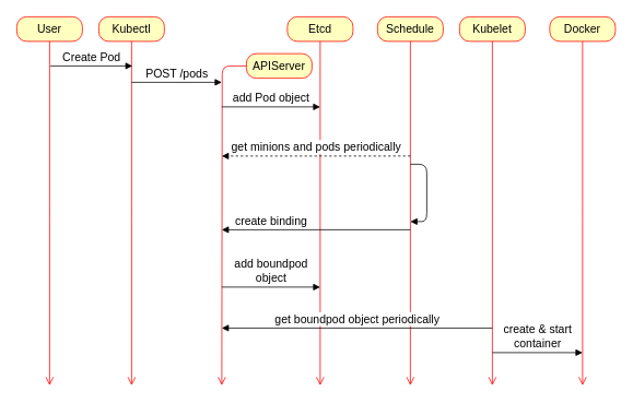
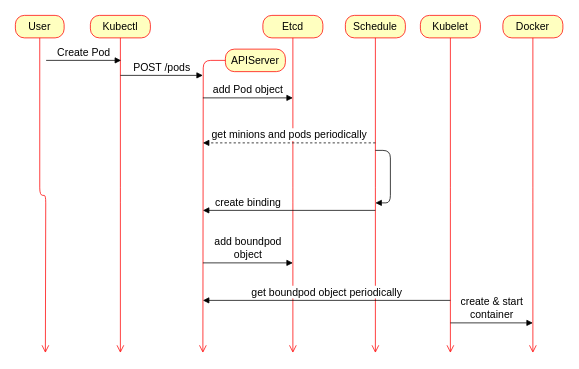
  <mxCell id="0" />
  <mxCell id="1" parent="0" />
- <mxCell id="2" value="&lt;font style=&quot;font-size: 14px&quot;&gt;User&lt;/font&gt;" style="rounded=1;whiteSpace=wrap;html=1;arcSize=40;fontColor=#000000;fillColor=#ffffc0;strokeColor=#ff0000;" vertex="1" parent="1"><mxGeometry x="20" y="20" width="80" height="30" as="geometry" /></mxCell>
+ <mxCell id="2" value="&lt;font style=&quot;font-size: 14px&quot;&gt;User&lt;/font&gt;" style="rounded=1;whiteSpace=wrap;html=1;arcSize=40;fontColor=#000000;fillColor=#ffffc0;strokeColor=#ff0000;" vertex="1" parent="1"><mxGeometry x="20" y="20" width="65" height="30" as="geometry" /></mxCell>
  <mxCell id="3" value="" style="edgeStyle=orthogonalEdgeStyle;html=1;verticalAlign=bottom;endArrow=open;endSize=8;strokeColor=#ff0000;" edge="1" source="2" parent="1"><mxGeometry relative="1" as="geometry"><mxPoint x="60" y="470" as="targetPoint" /></mxGeometry></mxCell>
  <mxCell id="4" value="&lt;font style=&quot;font-size: 14px&quot;&gt;Kubectl&lt;/font&gt;" style="rounded=1;whiteSpace=wrap;html=1;arcSize=40;fontColor=#000000;fillColor=#ffffc0;strokeColor=#ff0000;" vertex="1" parent="1"><mxGeometry x="120" y="20" width="80" height="30" as="geometry" /></mxCell>
  <mxCell id="5" value="" style="edgeStyle=orthogonalEdgeStyle;html=1;verticalAlign=bottom;endArrow=open;endSize=8;strokeColor=#ff0000;" edge="1" parent="1" source="4"><mxGeometry relative="1" as="geometry"><mxPoint x="160" y="470" as="targetPoint" /></mxGeometry></mxCell>
  <mxCell id="6" value="&lt;font style=&quot;font-size: 14px&quot;&gt;APIServer&lt;/font&gt;" style="rounded=1;whiteSpace=wrap;html=1;arcSize=40;fontColor=#000000;fillColor=#ffffc0;strokeColor=#ff0000;" vertex="1" parent="1"><mxGeometry x="300" y="65" width="80" height="30" as="geometry" /></mxCell>
  <mxCell id="7" value="" style="edgeStyle=orthogonalEdgeStyle;html=1;verticalAlign=bottom;endArrow=open;endSize=8;strokeColor=#ff0000;" edge="1" parent="1" source="6"><mxGeometry relative="1" as="geometry"><mxPoint x="270" y="470" as="targetPoint" /></mxGeometry></mxCell>
  <mxCell id="8" value="&lt;font style=&quot;font-size: 14px&quot;&gt;Etcd&lt;/font&gt;" style="rounded=1;whiteSpace=wrap;html=1;arcSize=40;fontColor=#000000;fillColor=#ffffc0;strokeColor=#ff0000;" vertex="1" parent="1"><mxGeometry x="350" y="20" width="80" height="30" as="geometry" /></mxCell>
  <mxCell id="9" value="" style="edgeStyle=orthogonalEdgeStyle;html=1;verticalAlign=bottom;endArrow=open;endSize=8;strokeColor=#ff0000;" edge="1" parent="1" source="8"><mxGeometry relative="1" as="geometry"><mxPoint x="390" y="470" as="targetPoint" /></mxGeometry></mxCell>
  <mxCell id="10" value="&lt;font style=&quot;font-size: 14px&quot;&gt;Schedule&lt;/font&gt;" style="rounded=1;whiteSpace=wrap;html=1;arcSize=40;fontColor=#000000;fillColor=#ffffc0;strokeColor=#ff0000;" vertex="1" parent="1"><mxGeometry x="460" y="20" width="80" height="30" as="geometry" /></mxCell>
  <mxCell id="11" value="" style="edgeStyle=orthogonalEdgeStyle;html=1;verticalAlign=bottom;endArrow=open;endSize=8;strokeColor=#ff0000;" edge="1" parent="1" source="10"><mxGeometry relative="1" as="geometry"><mxPoint x="500" y="470" as="targetPoint" /></mxGeometry></mxCell>
  <mxCell id="12" value="&lt;font style=&quot;font-size: 14px&quot;&gt;Kubelet&lt;/font&gt;" style="rounded=1;whiteSpace=wrap;html=1;arcSize=40;fontColor=#000000;fillColor=#ffffc0;strokeColor=#ff0000;" vertex="1" parent="1"><mxGeometry x="560" y="20" width="80" height="30" as="geometry" /></mxCell>
  <mxCell id="13" value="" style="edgeStyle=orthogonalEdgeStyle;html=1;verticalAlign=bottom;endArrow=open;endSize=8;strokeColor=#ff0000;" edge="1" parent="1" source="12"><mxGeometry relative="1" as="geometry"><mxPoint x="600" y="470" as="targetPoint" /></mxGeometry></mxCell>
  <mxCell id="14" value="&lt;font style=&quot;font-size: 14px&quot;&gt;Docker&lt;/font&gt;" style="rounded=1;whiteSpace=wrap;html=1;arcSize=40;fontColor=#000000;fillColor=#ffffc0;strokeColor=#ff0000;" vertex="1" parent="1"><mxGeometry x="670" y="20" width="80" height="30" as="geometry" /></mxCell>
  <mxCell id="15" value="" style="edgeStyle=orthogonalEdgeStyle;html=1;verticalAlign=bottom;endArrow=open;endSize=8;strokeColor=#ff0000;" edge="1" parent="1" source="14"><mxGeometry relative="1" as="geometry"><mxPoint x="710" y="470" as="targetPoint" /></mxGeometry></mxCell>
  <mxCell id="16" value="&lt;font style=&quot;font-size: 14px&quot;&gt;Create Pod&lt;/font&gt;&lt;br&gt;" style="html=1;verticalAlign=bottom;endArrow=block;" edge="1" parent="1"><mxGeometry width="80" relative="1" as="geometry"><mxPoint x="61" y="80" as="sourcePoint" /><mxPoint x="161" y="80" as="targetPoint" /></mxGeometry></mxCell>
  <mxCell id="17" value="&lt;font style=&quot;font-size: 14px&quot;&gt;POST /pods&lt;/font&gt;" style="html=1;verticalAlign=bottom;endArrow=block;" edge="1" parent="1"><mxGeometry width="80" relative="1" as="geometry"><mxPoint x="160" y="100" as="sourcePoint" /><mxPoint x="270" y="100" as="targetPoint" /></mxGeometry></mxCell>
  <mxCell id="18" value="&lt;font style=&quot;font-size: 14px&quot;&gt;add Pod object&lt;/font&gt;" style="html=1;verticalAlign=bottom;endArrow=block;" edge="1" parent="1"><mxGeometry width="80" relative="1" as="geometry"><mxPoint x="270" y="130" as="sourcePoint" /><mxPoint x="390" y="130" as="targetPoint" /></mxGeometry></mxCell>
  <mxCell id="19" value="&lt;font style=&quot;font-size: 14px&quot;&gt;get minions and pods periodically&lt;/font&gt;" style="html=1;verticalAlign=bottom;endArrow=block;dashed=1;" edge="1" parent="1"><mxGeometry width="80" relative="1" as="geometry"><mxPoint x="500" y="190" as="sourcePoint" /><mxPoint x="270" y="190" as="targetPoint" /></mxGeometry></mxCell>
  <mxCell id="20" value="&lt;font style=&quot;font-size: 14px&quot;&gt;create binding&lt;/font&gt;" style="html=1;verticalAlign=bottom;endArrow=block;" edge="1" parent="1"><mxGeometry x="0.478" width="80" relative="1" as="geometry"><mxPoint x="500" y="280" as="sourcePoint" /><mxPoint x="270" y="280" as="targetPoint" /><mxPoint as="offset" /></mxGeometry></mxCell>
  <mxCell id="21" value="" style="endArrow=block;endFill=1;html=1;edgeStyle=orthogonalEdgeStyle;align=left;verticalAlign=top;" edge="1" parent="1"><mxGeometry x="-1" relative="1" as="geometry"><mxPoint x="500" y="200" as="sourcePoint" /><mxPoint x="500" y="270" as="targetPoint" /><Array as="points"><mxPoint x="520" y="200" /><mxPoint x="520" y="270" /></Array></mxGeometry></mxCell>
  <mxCell id="22" value="" style="resizable=0;html=1;align=left;verticalAlign=bottom;labelBackgroundColor=#ffffff;fontSize=10;" connectable="0" vertex="1" parent="21"><mxGeometry x="-1" relative="1" as="geometry" /></mxCell>
  <mxCell id="23" value="&lt;font style=&quot;font-size: 14px&quot;&gt;add boundpod &lt;br&gt;object&lt;/font&gt;" style="html=1;verticalAlign=bottom;endArrow=block;" edge="1" parent="1"><mxGeometry width="80" relative="1" as="geometry"><mxPoint x="270" y="350" as="sourcePoint" /><mxPoint x="390" y="350" as="targetPoint" /></mxGeometry></mxCell>
  <mxCell id="24" value="&lt;font style=&quot;font-size: 14px&quot;&gt;get boundpod object periodically&lt;/font&gt;" style="html=1;verticalAlign=bottom;endArrow=block;" edge="1" parent="1"><mxGeometry width="80" relative="1" as="geometry"><mxPoint x="600" y="400" as="sourcePoint" /><mxPoint x="270" y="400" as="targetPoint" /></mxGeometry></mxCell>
  <mxCell id="25" value="&lt;font style=&quot;font-size: 14px&quot;&gt;create &amp;amp; start &lt;br&gt;container&lt;/font&gt;" style="html=1;verticalAlign=bottom;endArrow=block;" edge="1" parent="1"><mxGeometry width="80" relative="1" as="geometry"><mxPoint x="600" y="430" as="sourcePoint" /><mxPoint x="710" y="430" as="targetPoint" /></mxGeometry></mxCell>
